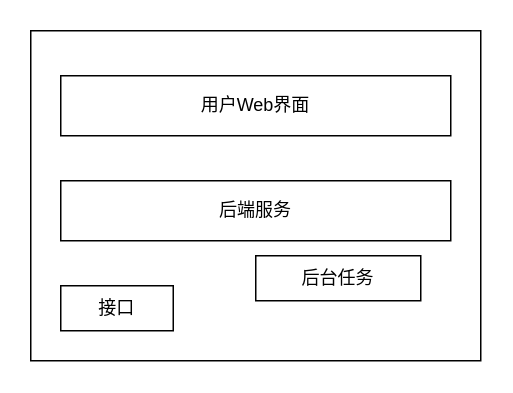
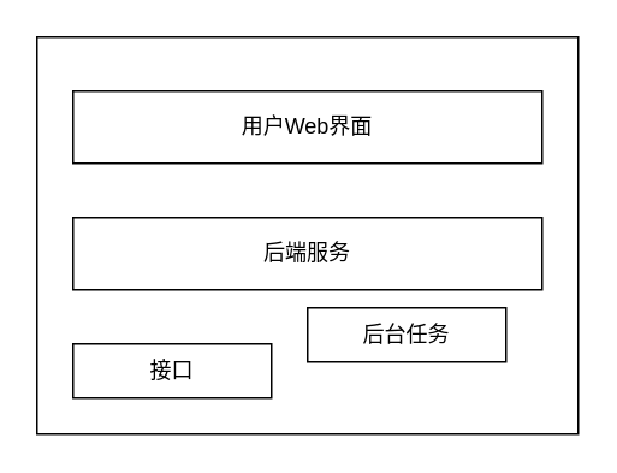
  <mxCell id="0" />
  <mxCell id="1" parent="0" />
  <mxCell id="2" value="" style="group" vertex="1" connectable="0" parent="1"><mxGeometry x="20" y="20" width="300" height="220" as="geometry" /></mxCell>
  <mxCell id="3" value="" style="rounded=0;whiteSpace=wrap;html=1;" vertex="1" parent="2"><mxGeometry width="300" height="220" as="geometry" /></mxCell>
  <mxCell id="4" value="用户Web界面" style="rounded=0;whiteSpace=wrap;html=1;" vertex="1" parent="2"><mxGeometry x="20" y="30" width="260" height="40" as="geometry" /></mxCell>
  <mxCell id="5" value="后端服务" style="rounded=0;whiteSpace=wrap;html=1;" vertex="1" parent="2"><mxGeometry x="20" y="100" width="260" height="40" as="geometry" /></mxCell>
- <mxCell id="6" value="接口" style="rounded=0;whiteSpace=wrap;html=1;" vertex="1" parent="2"><mxGeometry x="20" y="170" width="75" height="30" as="geometry" /></mxCell>
+ <mxCell id="6" value="接口" style="rounded=0;whiteSpace=wrap;html=1;" vertex="1" parent="2"><mxGeometry x="20" y="170" width="110" height="30" as="geometry" /></mxCell>
  <mxCell id="7" value="后台任务" style="rounded=0;whiteSpace=wrap;html=1;" vertex="1" parent="2"><mxGeometry x="150" y="150" width="110" height="30" as="geometry" /></mxCell>
